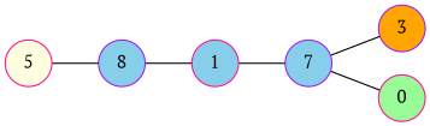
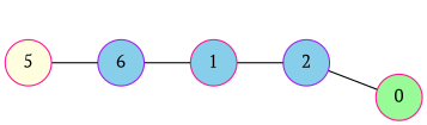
  digraph {
    fontname="PT Serif"
    rankdir=LR
    node [color=purple fillcolor=skyblue fontname="PT Serif" shape=circle style=filled]
    edge [dir=none fontname="PT Serif"]
-   2 [label=7]
+   2
    1 [color=deeppink]
-   3 [fillcolor=orange]
    n4 [color=deeppink fillcolor=palegreen label=0]
    5 [color=deeppink fillcolor=lightyellow]
-   6 [label=8]
-   2 -> 3
+   6
    2 -> n4
    1 -> 2
    5 -> 6
    6 -> 1
  }
